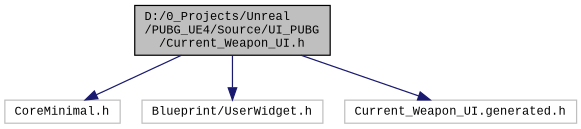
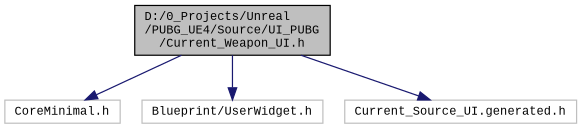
  digraph {
    fontname="Liberation Mono"
    node [color=grey75 fillcolor=white fontname="Liberation Mono" fontsize=10 shape=record style=filled]
    edge [color=midnightblue fontname="Liberation Mono" fontsize=10 labelfontname=Helvetica labelfontsize=10 style=solid]
    n1 [color=black fillcolor=grey75 fontcolor=black height=0.2 label="D:/0_Projects/Unreal\l/PUBG_UE4/Source/UI_PUBG\l/Current_Weapon_UI.h" width=0.4]
    n2 [height=0.2 label="CoreMinimal.h" width=0.4]
    n3 [height=0.2 label="Blueprint/UserWidget.h" width=0.4]
-   n4 [height=0.2 label="Current_Weapon_UI.generated.h" width=0.4]
+   n4 [height=0.2 label="Current_Source_UI.generated.h" width=0.4]
    n1 -> n2
    n1 -> n3
    n1 -> n4
  }
